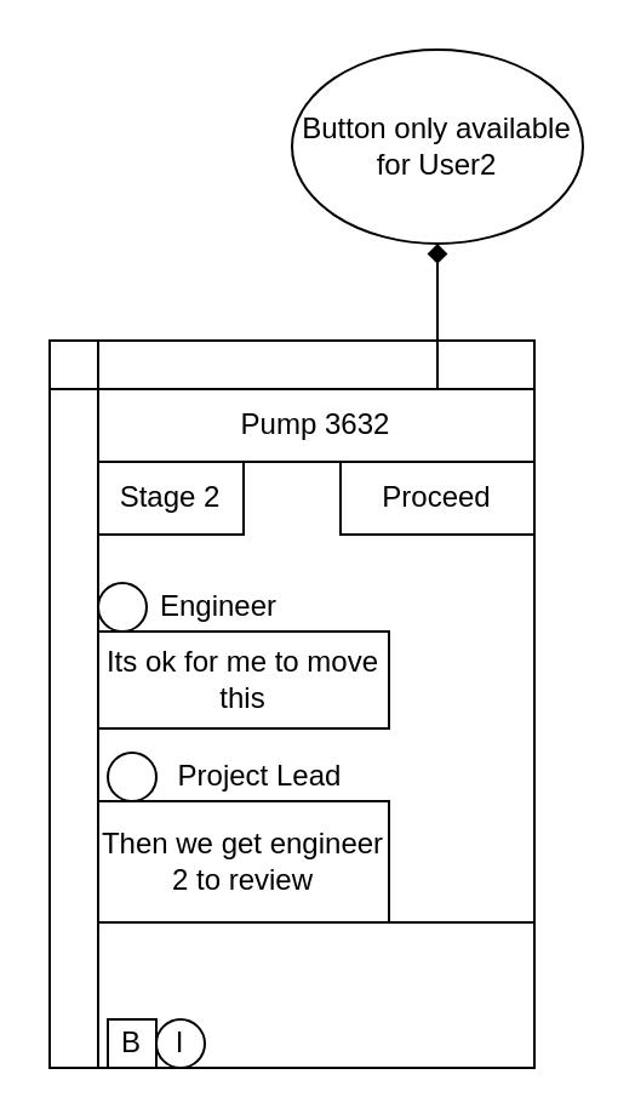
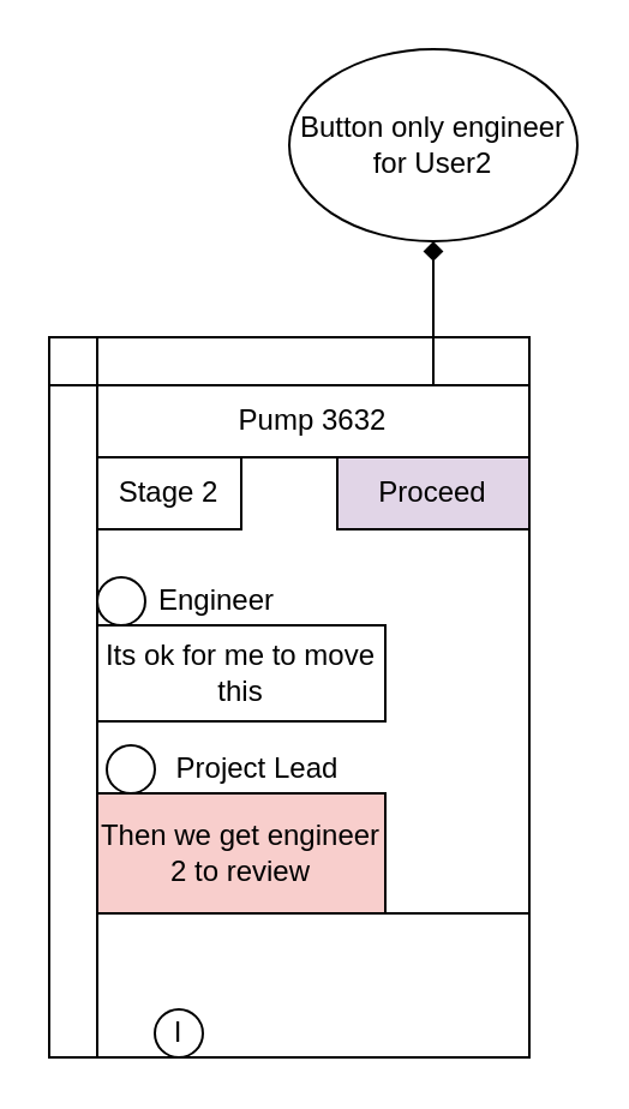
  <mxCell id="0" />
  <mxCell id="1" parent="0" />
  <mxCell id="2" value="" style="shape=internalStorage;whiteSpace=wrap;html=1;backgroundOutline=1;" vertex="1" parent="1"><mxGeometry x="20" y="140" width="200" height="300" as="geometry" /></mxCell>
  <mxCell id="3" value="Stage 2" style="rounded=0;whiteSpace=wrap;html=1;" vertex="1" parent="1"><mxGeometry x="40" y="190" width="60" height="30" as="geometry" /></mxCell>
  <mxCell id="4" value="" style="edgeStyle=orthogonalEdgeStyle;rounded=0;orthogonalLoop=1;jettySize=auto;html=1;endArrow=diamond;" edge="1" parent="1" source="5" target="15"><mxGeometry relative="1" as="geometry" /></mxCell>
- <mxCell id="5" value="Proceed" style="rounded=0;whiteSpace=wrap;html=1;" vertex="1" parent="1"><mxGeometry x="140" y="190" width="80" height="30" as="geometry" /></mxCell>
+ <mxCell id="5" value="Proceed" style="rounded=0;whiteSpace=wrap;html=1;fillColor=#e1d5e7;" vertex="1" parent="1"><mxGeometry x="140" y="190" width="80" height="30" as="geometry" /></mxCell>
  <mxCell id="6" value="" style="rounded=0;whiteSpace=wrap;html=1;" vertex="1" parent="1"><mxGeometry x="40" y="380" width="180" height="60" as="geometry" /></mxCell>
- <mxCell id="7" value="B" style="rounded=0;whiteSpace=wrap;html=1;" vertex="1" parent="1"><mxGeometry x="44" y="420" width="20" height="20" as="geometry" /></mxCell>
  <mxCell id="8" value="I" style="ellipse;whiteSpace=wrap;html=1;" vertex="1" parent="1"><mxGeometry x="64" y="420" width="20" height="20" as="geometry" /></mxCell>
  <mxCell id="9" value="Its ok for me to move this" style="rounded=0;whiteSpace=wrap;html=1;" vertex="1" parent="1"><mxGeometry x="40" y="260" width="120" height="40" as="geometry" /></mxCell>
  <mxCell id="10" value="" style="ellipse;whiteSpace=wrap;html=1;aspect=fixed;" vertex="1" parent="1"><mxGeometry x="40" y="240" width="20" height="20" as="geometry" /></mxCell>
  <mxCell id="11" value="Engineer" style="text;html=1;strokeColor=none;fillColor=none;align=center;verticalAlign=middle;whiteSpace=wrap;rounded=0;" vertex="1" parent="1"><mxGeometry x="70" y="240" width="40" height="20" as="geometry" /></mxCell>
- <mxCell id="12" value="Then we get engineer 2 to review" style="rounded=0;whiteSpace=wrap;html=1;" vertex="1" parent="1"><mxGeometry x="40" y="330" width="120" height="50" as="geometry" /></mxCell>
+ <mxCell id="12" value="Then we get engineer 2 to review" style="rounded=0;whiteSpace=wrap;html=1;fillColor=#f8cecc;" vertex="1" parent="1"><mxGeometry x="40" y="330" width="120" height="50" as="geometry" /></mxCell>
  <mxCell id="13" value="" style="ellipse;whiteSpace=wrap;html=1;aspect=fixed;" vertex="1" parent="1"><mxGeometry x="44" y="310" width="20" height="20" as="geometry" /></mxCell>
  <mxCell id="14" value="Project Lead" style="text;html=1;strokeColor=none;fillColor=none;align=center;verticalAlign=middle;whiteSpace=wrap;rounded=0;" vertex="1" parent="1"><mxGeometry x="64" y="310" width="86" height="20" as="geometry" /></mxCell>
- <mxCell id="15" value="Button only available&lt;br&gt;for User2" style="ellipse;whiteSpace=wrap;html=1;rounded=0;" vertex="1" parent="1"><mxGeometry x="120" y="20" width="120" height="80" as="geometry" /></mxCell>
+ <mxCell id="15" value="Button only engineer&lt;br&gt;for User2" style="ellipse;whiteSpace=wrap;html=1;rounded=0;" vertex="1" parent="1"><mxGeometry x="120" y="20" width="120" height="80" as="geometry" /></mxCell>
  <mxCell id="16" value="Pump 3632" style="rounded=0;whiteSpace=wrap;html=1;" vertex="1" parent="1"><mxGeometry x="40" y="160" width="180" height="30" as="geometry" /></mxCell>
